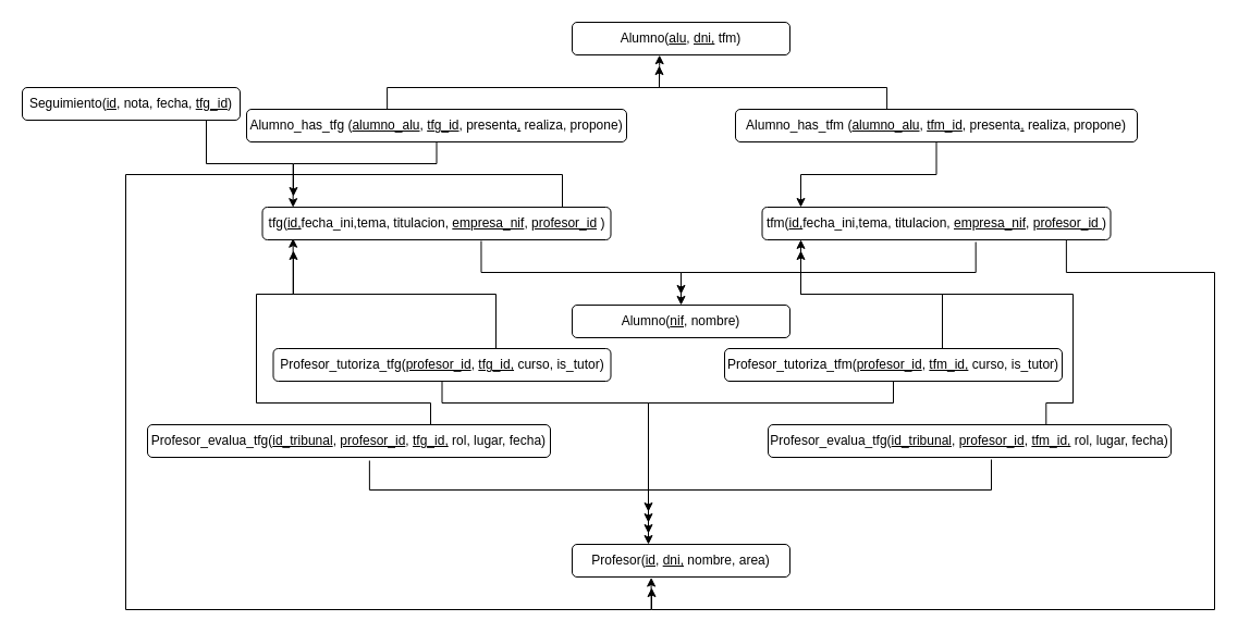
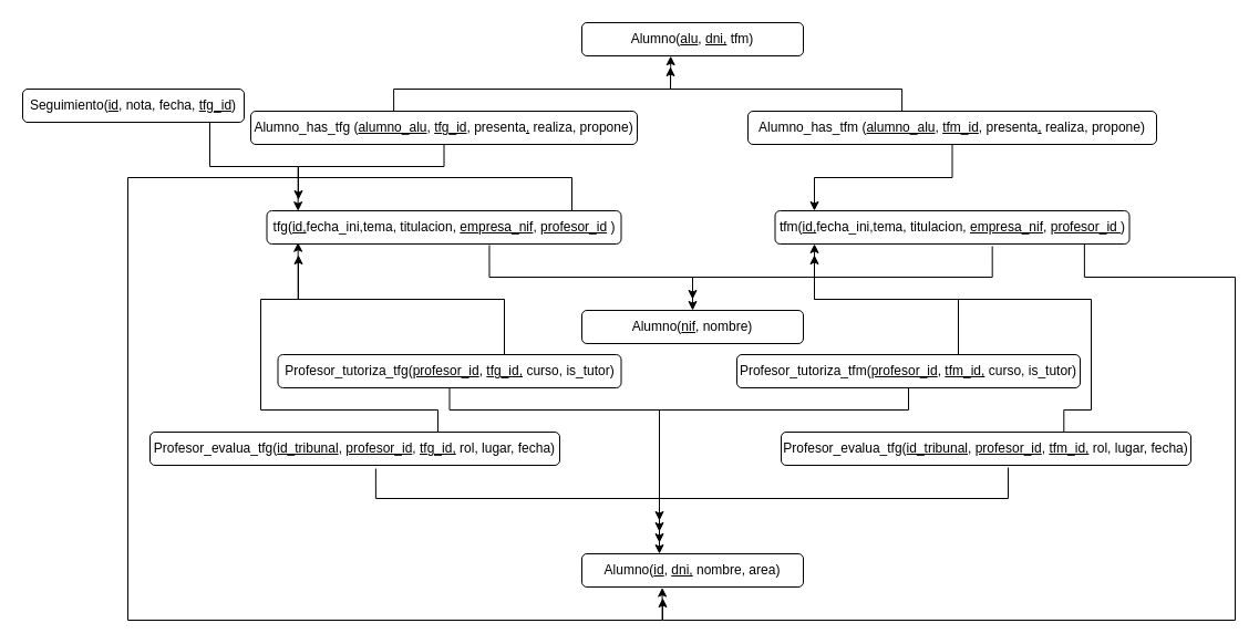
  <mxCell id="0" />
  <mxCell id="1" parent="0" />
  <mxCell id="2" style="edgeStyle=orthogonalEdgeStyle;rounded=0;orthogonalLoop=1;jettySize=auto;html=1;exitX=0.5;exitY=0;exitDx=0;exitDy=0;entryX=0.628;entryY=1.033;entryDx=0;entryDy=0;entryPerimeter=0;startArrow=classic;startFill=1;endArrow=none;endFill=0;" parent="1" source="4" target="6" edge="1"><mxGeometry relative="1" as="geometry" /></mxCell>
  <mxCell id="3" style="edgeStyle=orthogonalEdgeStyle;rounded=0;orthogonalLoop=1;jettySize=auto;html=1;entryX=0.613;entryY=1.067;entryDx=0;entryDy=0;entryPerimeter=0;startArrow=classic;startFill=1;endArrow=none;endFill=0;" parent="1" target="5" edge="1"><mxGeometry relative="1" as="geometry"><mxPoint x="625" y="270" as="sourcePoint" /><Array as="points"><mxPoint x="625" y="250" /><mxPoint x="896" y="250" /></Array></mxGeometry></mxCell>
  <mxCell id="4" value="Alumno(&lt;u&gt;nif&lt;/u&gt;, nombre)" style="rounded=1;whiteSpace=wrap;html=1;" parent="1" vertex="1"><mxGeometry x="525" y="280" width="200" height="30" as="geometry" /></mxCell>
  <mxCell id="5" value="tfm(&lt;u&gt;id,&lt;/u&gt;fecha_ini,tema, titulacion, &lt;u&gt;empresa_nif&lt;/u&gt;, &lt;u&gt;profesor_id &lt;/u&gt;)" style="rounded=1;whiteSpace=wrap;html=1;" parent="1" vertex="1"><mxGeometry x="699.5" y="190" width="320" height="30" as="geometry" /></mxCell>
  <mxCell id="6" value="tfg(&lt;u&gt;id,&lt;/u&gt;fecha_ini,tema, titulacion, &lt;u&gt;empresa_nif&lt;/u&gt;, &lt;u&gt;profesor_id&lt;/u&gt; )" style="rounded=1;whiteSpace=wrap;html=1;" parent="1" vertex="1"><mxGeometry x="240.5" y="190" width="320" height="30" as="geometry" /></mxCell>
  <mxCell id="7" style="edgeStyle=orthogonalEdgeStyle;rounded=0;orthogonalLoop=1;jettySize=auto;html=1;entryX=0.551;entryY=1.1;entryDx=0;entryDy=0;entryPerimeter=0;startArrow=classic;startFill=1;endArrow=none;endFill=0;" parent="1" target="19" edge="1"><mxGeometry relative="1" as="geometry"><mxPoint x="595" y="470" as="sourcePoint" /><Array as="points"><mxPoint x="595" y="450" /><mxPoint x="339" y="450" /></Array></mxGeometry></mxCell>
  <mxCell id="8" style="edgeStyle=orthogonalEdgeStyle;rounded=0;orthogonalLoop=1;jettySize=auto;html=1;entryX=0.554;entryY=1.067;entryDx=0;entryDy=0;entryPerimeter=0;startArrow=classic;startFill=1;endArrow=none;endFill=0;" parent="1" target="21" edge="1"><mxGeometry relative="1" as="geometry"><mxPoint x="595" y="490" as="sourcePoint" /><Array as="points"><mxPoint x="595" y="450" /><mxPoint x="910" y="450" /></Array></mxGeometry></mxCell>
  <mxCell id="9" style="edgeStyle=orthogonalEdgeStyle;rounded=0;orthogonalLoop=1;jettySize=auto;html=1;entryX=0.5;entryY=1;entryDx=0;entryDy=0;startArrow=classic;startFill=1;endArrow=none;endFill=0;" parent="1" target="17" edge="1"><mxGeometry relative="1" as="geometry"><Array as="points"><mxPoint x="595" y="370" /><mxPoint x="820" y="370" /></Array><mxPoint x="595" y="480" as="sourcePoint" /></mxGeometry></mxCell>
  <mxCell id="10" style="edgeStyle=orthogonalEdgeStyle;rounded=0;orthogonalLoop=1;jettySize=auto;html=1;entryX=0.5;entryY=1;entryDx=0;entryDy=0;startArrow=classic;startFill=1;endArrow=none;endFill=0;" parent="1" target="15" edge="1"><mxGeometry relative="1" as="geometry"><Array as="points"><mxPoint x="595" y="500" /><mxPoint x="595" y="370" /><mxPoint x="406" y="370" /></Array><mxPoint x="595" y="500" as="sourcePoint" /></mxGeometry></mxCell>
  <mxCell id="11" style="edgeStyle=orthogonalEdgeStyle;rounded=0;orthogonalLoop=1;jettySize=auto;html=1;exitX=0.363;exitY=1.017;exitDx=0;exitDy=0;exitPerimeter=0;endArrow=none;endFill=0;startArrow=classic;startFill=1;" edge="1" parent="1" source="13" target="6"><mxGeometry relative="1" as="geometry"><mxPoint x="516" y="186" as="targetPoint" /><Array as="points"><mxPoint x="598" y="560" /><mxPoint x="115" y="560" /><mxPoint x="115" y="160" /><mxPoint x="516" y="160" /></Array></mxGeometry></mxCell>
  <mxCell id="12" style="edgeStyle=orthogonalEdgeStyle;rounded=0;orthogonalLoop=1;jettySize=auto;html=1;entryX=0.873;entryY=1;entryDx=0;entryDy=0;entryPerimeter=0;endArrow=none;endFill=0;startArrow=classic;startFill=1;" edge="1" parent="1" target="5"><mxGeometry relative="1" as="geometry"><mxPoint x="598" y="540" as="sourcePoint" /><Array as="points"><mxPoint x="598" y="560" /><mxPoint x="1115" y="560" /><mxPoint x="1115" y="250" /><mxPoint x="979" y="250" /></Array></mxGeometry></mxCell>
- <mxCell id="13" value="Profesor(&lt;u&gt;id&lt;/u&gt;,&amp;nbsp;&lt;u&gt;dni,&lt;/u&gt; nombre, area)" style="rounded=1;whiteSpace=wrap;html=1;" parent="1" vertex="1"><mxGeometry x="525" y="500" width="200" height="30" as="geometry" /></mxCell>
+ <mxCell id="13" value="Alumno(&lt;u&gt;id&lt;/u&gt;,&amp;nbsp;&lt;u&gt;dni,&lt;/u&gt; nombre, area)" style="rounded=1;whiteSpace=wrap;html=1;" parent="1" vertex="1"><mxGeometry x="525" y="500" width="200" height="30" as="geometry" /></mxCell>
  <mxCell id="14" style="edgeStyle=orthogonalEdgeStyle;rounded=0;orthogonalLoop=1;jettySize=auto;html=1;exitX=0.5;exitY=0;exitDx=0;exitDy=0;entryX=0.088;entryY=0.957;entryDx=0;entryDy=0;entryPerimeter=0;" edge="1" parent="1" source="15" target="6"><mxGeometry relative="1" as="geometry"><Array as="points"><mxPoint x="455" y="320" /><mxPoint x="455" y="270" /><mxPoint x="269" y="270" /></Array></mxGeometry></mxCell>
  <mxCell id="15" value="Profesor_tutoriza_tfg(&lt;u&gt;profesor_id&lt;/u&gt;, &lt;u&gt;tfg_id,&lt;/u&gt; curso, is_tutor)" style="rounded=1;whiteSpace=wrap;html=1;" parent="1" vertex="1"><mxGeometry x="250.5" y="320" width="310" height="30" as="geometry" /></mxCell>
  <mxCell id="16" style="edgeStyle=orthogonalEdgeStyle;rounded=0;orthogonalLoop=1;jettySize=auto;html=1;exitX=0.75;exitY=0;exitDx=0;exitDy=0;" edge="1" parent="1" source="17"><mxGeometry relative="1" as="geometry"><mxPoint x="735" y="230" as="targetPoint" /><Array as="points"><mxPoint x="865" y="320" /><mxPoint x="865" y="270" /><mxPoint x="735" y="270" /></Array></mxGeometry></mxCell>
  <mxCell id="17" value="Profesor_tutoriza_tfm(&lt;u&gt;profesor_id&lt;/u&gt;, &lt;u&gt;tfm_id,&lt;/u&gt; curso, is_tutor)" style="rounded=1;whiteSpace=wrap;html=1;" parent="1" vertex="1"><mxGeometry x="665" y="320" width="310" height="30" as="geometry" /></mxCell>
  <mxCell id="18" style="edgeStyle=orthogonalEdgeStyle;rounded=0;orthogonalLoop=1;jettySize=auto;html=1;exitX=0.75;exitY=0;exitDx=0;exitDy=0;" edge="1" parent="1" source="19"><mxGeometry relative="1" as="geometry"><mxPoint x="269" y="230" as="targetPoint" /><Array as="points"><mxPoint x="395" y="390" /><mxPoint x="395" y="370" /><mxPoint x="235" y="370" /><mxPoint x="235" y="270" /><mxPoint x="269" y="270" /></Array></mxGeometry></mxCell>
  <mxCell id="19" value="Profesor_evalua_tfg(&lt;u&gt;id_tribunal&lt;/u&gt;, &lt;u&gt;profesor_id&lt;/u&gt;,&amp;nbsp;&lt;u&gt;tfg_id,&lt;/u&gt; rol, lugar, fecha)" style="rounded=1;whiteSpace=wrap;html=1;" parent="1" vertex="1"><mxGeometry x="135" y="390" width="370" height="30" as="geometry" /></mxCell>
  <mxCell id="20" style="edgeStyle=orthogonalEdgeStyle;rounded=0;orthogonalLoop=1;jettySize=auto;html=1;exitX=0.69;exitY=0.009;exitDx=0;exitDy=0;entryX=0.111;entryY=0.996;entryDx=0;entryDy=0;entryPerimeter=0;exitPerimeter=0;" edge="1" parent="1" source="21" target="5"><mxGeometry relative="1" as="geometry"><Array as="points"><mxPoint x="960" y="370" /><mxPoint x="985" y="370" /><mxPoint x="985" y="270" /><mxPoint x="735" y="270" /></Array></mxGeometry></mxCell>
  <mxCell id="21" value="Profesor_evalua_tfg(&lt;u&gt;id_tribunal&lt;/u&gt;, &lt;u&gt;profesor_id&lt;/u&gt;,&amp;nbsp;&lt;u&gt;tfm_id,&lt;/u&gt; rol, lugar, fecha)" style="rounded=1;whiteSpace=wrap;html=1;" parent="1" vertex="1"><mxGeometry x="705" y="390" width="370" height="30" as="geometry" /></mxCell>
  <mxCell id="22" style="edgeStyle=orthogonalEdgeStyle;rounded=0;orthogonalLoop=1;jettySize=auto;html=1;exitX=0.87;exitY=1;exitDx=0;exitDy=0;entryX=0.088;entryY=0.006;entryDx=0;entryDy=0;exitPerimeter=0;entryPerimeter=0;" parent="1" source="23" target="6" edge="1"><mxGeometry relative="1" as="geometry"><Array as="points"><mxPoint x="189" y="150" /><mxPoint x="269" y="150" /></Array></mxGeometry></mxCell>
  <mxCell id="23" value="Seguimiento(&lt;u&gt;id&lt;/u&gt;, nota, fecha, &lt;u&gt;tfg_id&lt;/u&gt;)" style="rounded=1;whiteSpace=wrap;html=1;" parent="1" vertex="1"><mxGeometry x="20" y="80" width="200" height="30" as="geometry" /></mxCell>
  <mxCell id="24" style="edgeStyle=orthogonalEdgeStyle;rounded=0;orthogonalLoop=1;jettySize=auto;html=1;exitX=0.401;exitY=1.004;exitDx=0;exitDy=0;entryX=0.37;entryY=0.067;entryDx=0;entryDy=0;entryPerimeter=0;startArrow=classic;startFill=1;endArrow=none;endFill=0;exitPerimeter=0;" parent="1" source="26" target="28" edge="1"><mxGeometry relative="1" as="geometry"><Array as="points"><mxPoint x="605" y="60" /><mxPoint x="605" y="80" /><mxPoint x="355" y="80" /></Array></mxGeometry></mxCell>
  <mxCell id="25" style="edgeStyle=orthogonalEdgeStyle;rounded=0;orthogonalLoop=1;jettySize=auto;html=1;entryX=0.377;entryY=0.033;entryDx=0;entryDy=0;entryPerimeter=0;startArrow=classic;startFill=1;endArrow=none;endFill=0;" parent="1" target="30" edge="1"><mxGeometry relative="1" as="geometry"><mxPoint x="605" y="60" as="sourcePoint" /><Array as="points"><mxPoint x="605" y="60" /><mxPoint x="605" y="80" /><mxPoint x="814" y="80" /></Array></mxGeometry></mxCell>
  <mxCell id="26" value="Alumno(&lt;u&gt;alu&lt;/u&gt;,&amp;nbsp;&lt;u&gt;dni,&lt;/u&gt; tfm)" style="rounded=1;whiteSpace=wrap;html=1;" parent="1" vertex="1"><mxGeometry x="525" y="20" width="200" height="30" as="geometry" /></mxCell>
  <mxCell id="27" style="edgeStyle=orthogonalEdgeStyle;rounded=0;orthogonalLoop=1;jettySize=auto;html=1;exitX=0.5;exitY=1;exitDx=0;exitDy=0;" parent="1" source="28" edge="1"><mxGeometry relative="1" as="geometry"><mxPoint x="269" y="180" as="targetPoint" /><Array as="points"><mxPoint x="400" y="150" /><mxPoint x="269" y="150" /></Array></mxGeometry></mxCell>
  <mxCell id="28" value="Alumno_has_tfg (&lt;u&gt;alumno_alu&lt;/u&gt;,&amp;nbsp;&lt;u&gt;tfg_id&lt;/u&gt;,&amp;nbsp;presenta&lt;u&gt;,&lt;/u&gt; realiza, propone)" style="rounded=1;whiteSpace=wrap;html=1;" parent="1" vertex="1"><mxGeometry x="226" y="100" width="349" height="30" as="geometry" /></mxCell>
  <mxCell id="29" style="edgeStyle=orthogonalEdgeStyle;rounded=0;orthogonalLoop=1;jettySize=auto;html=1;exitX=0.5;exitY=1;exitDx=0;exitDy=0;" parent="1" source="30" edge="1"><mxGeometry relative="1" as="geometry"><mxPoint x="735" y="190" as="targetPoint" /><Array as="points"><mxPoint x="860" y="160" /><mxPoint x="735" y="160" /><mxPoint x="735" y="190" /></Array></mxGeometry></mxCell>
  <mxCell id="30" value="Alumno_has_tfm (&lt;u&gt;alumno_alu&lt;/u&gt;,&amp;nbsp;&lt;u&gt;tfm_id&lt;/u&gt;,&amp;nbsp;presenta&lt;u&gt;,&lt;/u&gt; realiza, propone)" style="rounded=1;whiteSpace=wrap;html=1;" parent="1" vertex="1"><mxGeometry x="675" y="100" width="369" height="30" as="geometry" /></mxCell>
